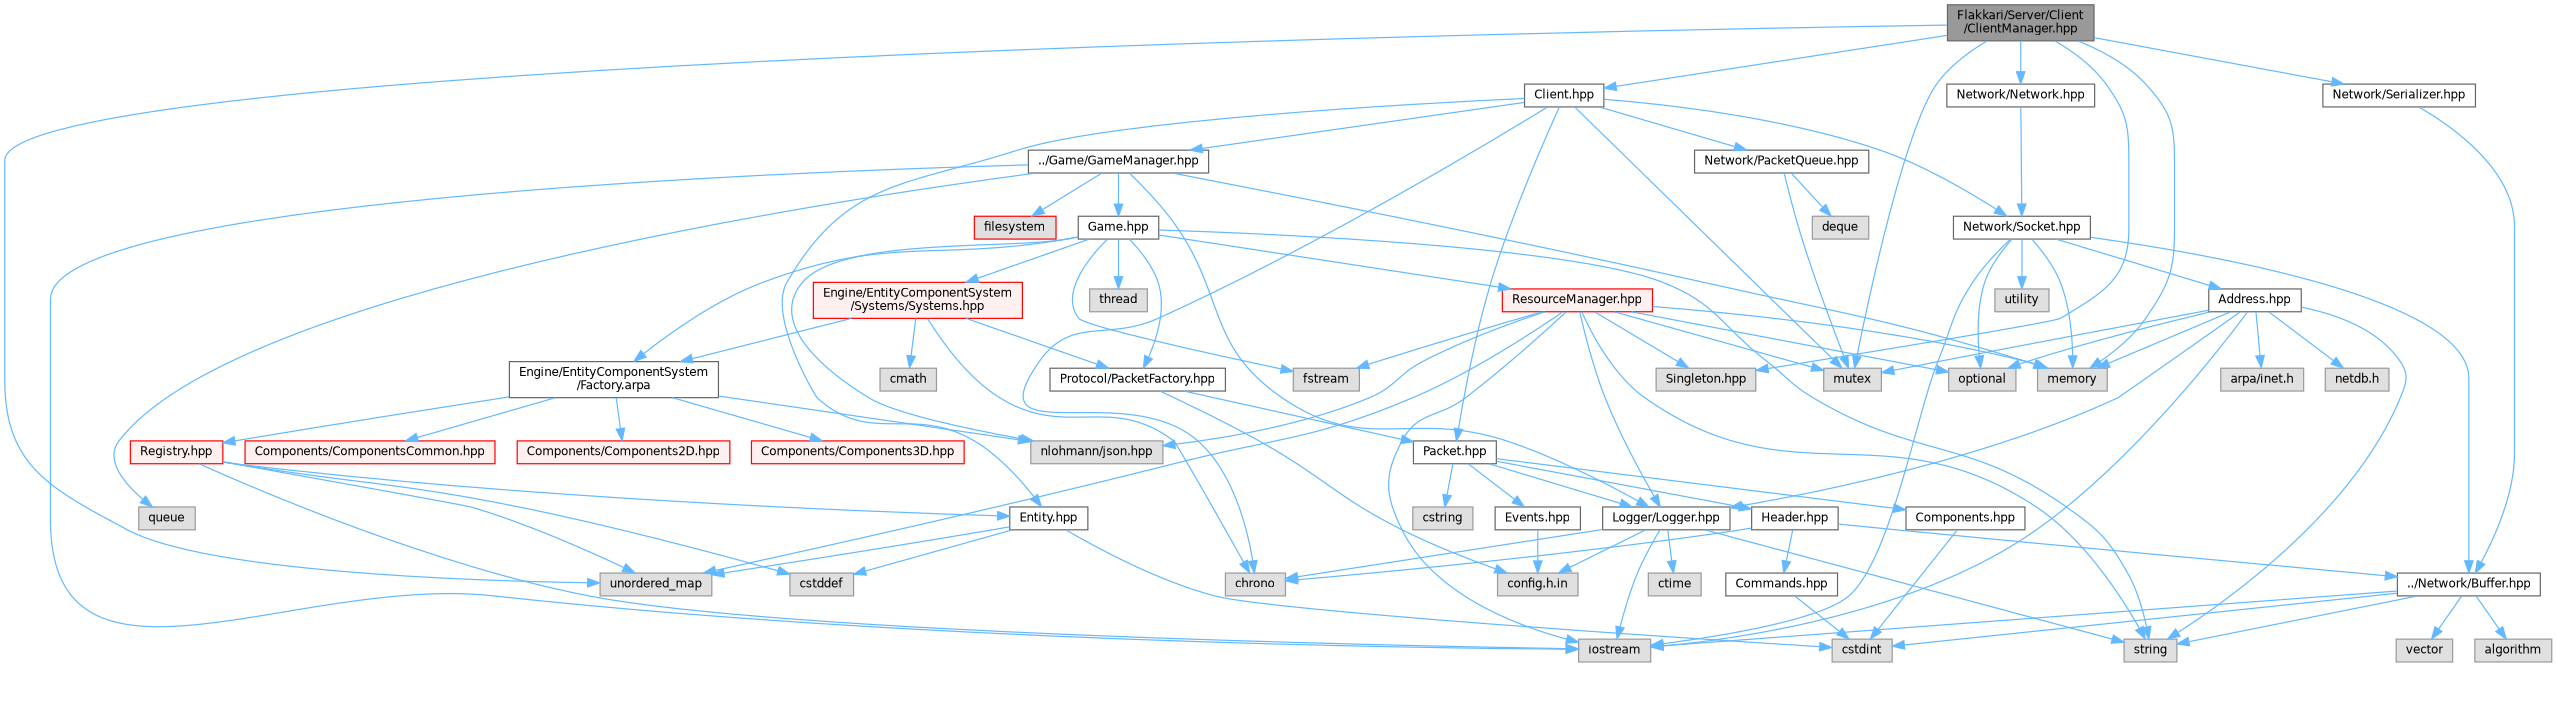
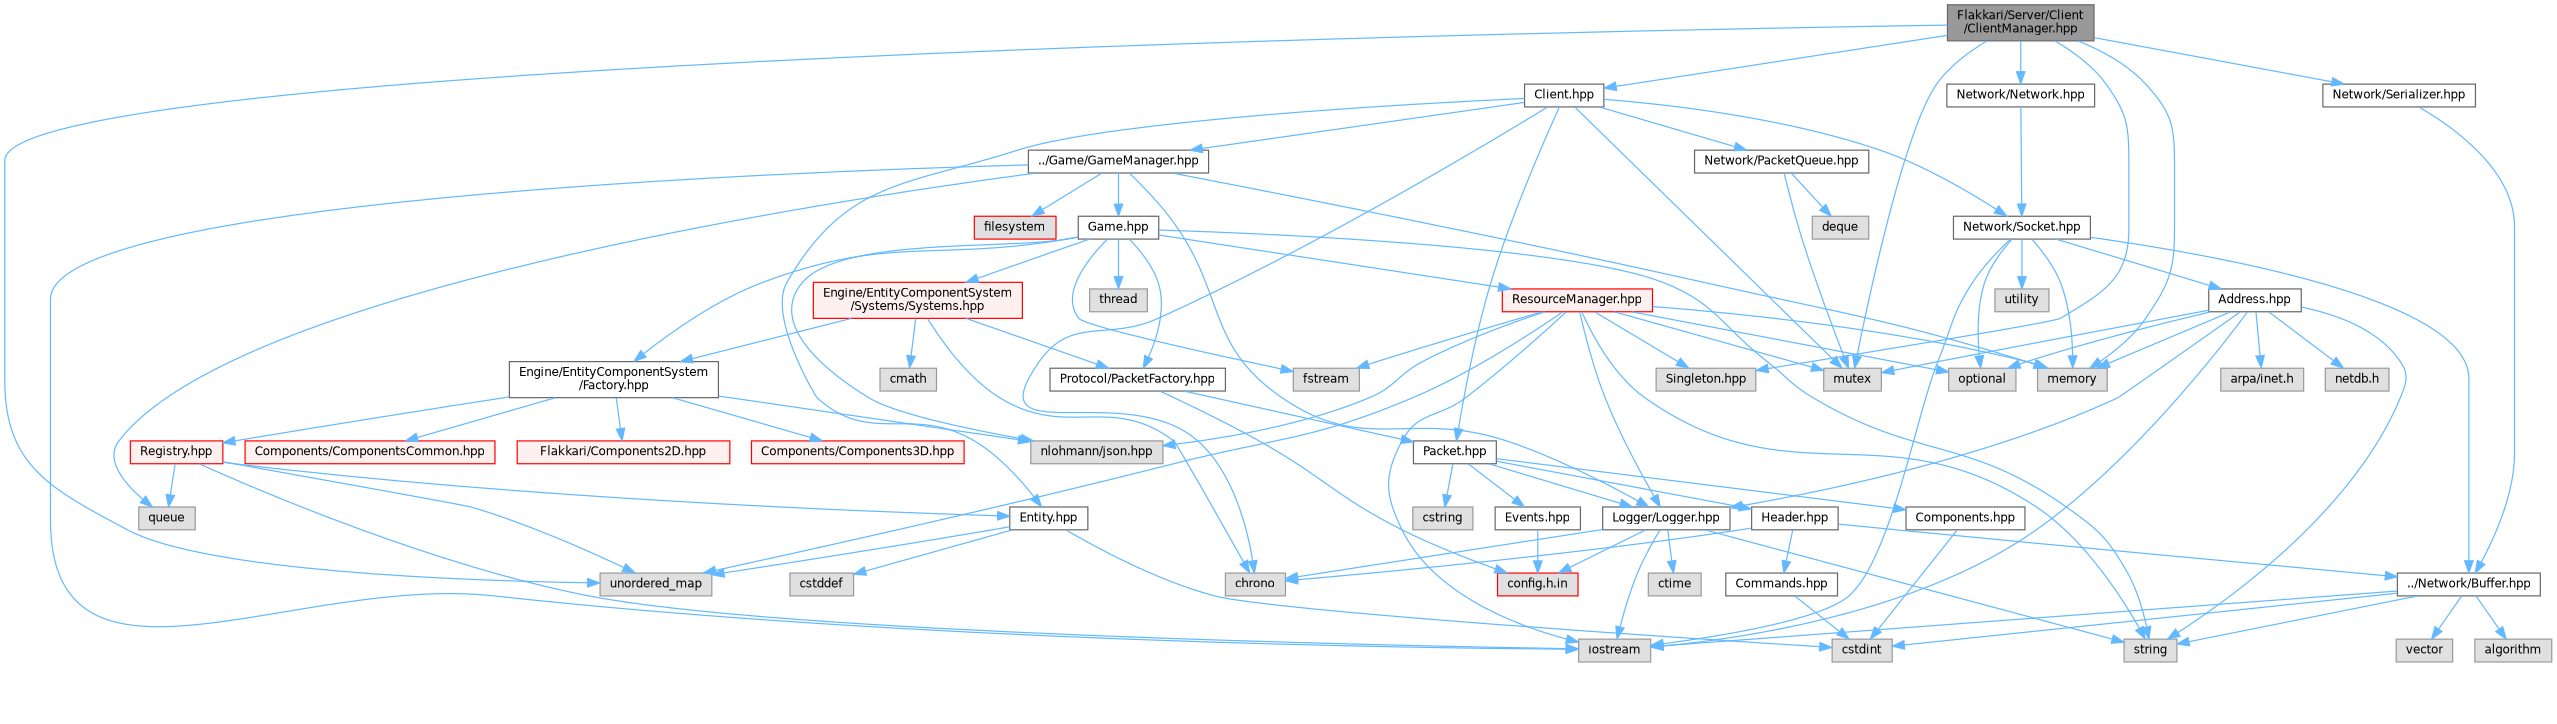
  digraph {
    node [color=grey60 fillcolor="#E0E0E0" fontname=Helvetica fontsize=10 shape=box style=filled]
    edge [color=steelblue1 fontname=Helvetica fontsize=10 labelfontname=Helvetica labelfontsize=10 style=solid]
    n1 [color=gray40 fillcolor=grey60 fontcolor=black height=0.2 label="Flakkari/Server/Client\l/ClientManager.hpp" width=0.4]
    n2 [color=grey40 fillcolor=white height=0.2 label="Client.hpp" width=0.4]
    n3 [height=0.2 label=mutex width=0.4]
    n4 [height=0.2 label=memory width=0.4]
    n5 [height=0.2 label=unordered_map width=0.4]
    n6 [height=0.2 label="Singleton.hpp" width=0.4]
    n7 [color=grey40 fillcolor=white height=0.2 label="Network/Network.hpp" width=0.4]
    n8 [color=grey40 fillcolor=white height=0.2 label="Network/Serializer.hpp" width=0.4]
    n9 [height=0.2 label=chrono width=0.4]
    n10 [color=grey40 fillcolor=white height=0.2 label="../Game/GameManager.hpp" width=0.4]
    n11 [color=grey40 fillcolor=white height=0.2 label="Entity.hpp" width=0.4]
    n12 [color=grey40 fillcolor=white height=0.2 label="Packet.hpp" width=0.4]
    n13 [color=grey40 fillcolor=white height=0.2 label="Network/PacketQueue.hpp" width=0.4]
    n14 [color=grey40 fillcolor=white height=0.2 label="Network/Socket.hpp" width=0.4]
    n15 [color=grey40 fillcolor=white height=0.2 label="../Network/Buffer.hpp" width=0.4]
    n16 [color=red height=0.2 label=filesystem width=0.4]
    n17 [height=0.2 label=iostream width=0.4]
    n18 [height=0.2 label=queue width=0.4]
    n19 [color=grey40 fillcolor=white height=0.2 label="Game.hpp" width=0.4]
    n20 [color=grey40 fillcolor=white height=0.2 label="Logger/Logger.hpp" width=0.4]
    n21 [height=0.2 label=cstddef width=0.4]
    n22 [height=0.2 label=cstdint width=0.4]
    n23 [color=grey40 fillcolor=white height=0.2 label="Components.hpp" width=0.4]
    n24 [color=grey40 fillcolor=white height=0.2 label="Events.hpp" width=0.4]
    n25 [color=grey40 fillcolor=white height=0.2 label="Header.hpp" width=0.4]
    n26 [height=0.2 label=cstring width=0.4]
    n27 [height=0.2 label=deque width=0.4]
    n28 [height=0.2 label=optional width=0.4]
    n29 [color=grey40 fillcolor=white height=0.2 label="Address.hpp" width=0.4]
    n30 [height=0.2 label=utility width=0.4]
    n31 [height=0.2 label=fstream width=0.4]
    n32 [height=0.2 label="nlohmann/json.hpp" width=0.4]
    n33 [height=0.2 label=string width=0.4]
    n34 [height=0.2 label=thread width=0.4]
-   n35 [color=grey40 fillcolor=white height=0.2 label="Engine/EntityComponentSystem\l/Factory.arpa" width=0.4]
+   n35 [color=grey40 fillcolor=white height=0.2 label="Engine/EntityComponentSystem\l/Factory.hpp" width=0.4]
    n36 [color=red fillcolor="#FFF0F0" height=0.2 label="Engine/EntityComponentSystem\l/Systems/Systems.hpp" width=0.4]
    n37 [color=grey40 fillcolor=white height=0.2 label="Protocol/PacketFactory.hpp" width=0.4]
    n38 [color=red fillcolor="#FFF0F0" height=0.2 label="ResourceManager.hpp" width=0.4]
-   n39 [height=0.2 label="config.h.in" width=0.4]
+   n39 [color=red height=0.2 label="config.h.in" width=0.4]
    n40 [height=0.2 label=ctime width=0.4]
    n41 [color=red fillcolor="#FFF0F0" height=0.2 label="Registry.hpp" width=0.4]
-   n42 [color=red fillcolor="#FFF0F0" height=0.2 label="Components/Components2D.hpp" width=0.4]
+   n42 [color=red fillcolor="#FFF0F0" height=0.2 label="Flakkari/Components2D.hpp" width=0.4]
    n43 [color=red fillcolor="#FFF0F0" height=0.2 label="Components/Components3D.hpp" width=0.4]
    n44 [color=red fillcolor="#FFF0F0" height=0.2 label="Components/ComponentsCommon.hpp" width=0.4]
    n45 [height=0.2 label=cmath width=0.4]
    n46 [color=grey40 fillcolor=white height=0.2 label="Commands.hpp" width=0.4]
    n47 [height=0.2 label=algorithm width=0.4]
    n48 [height=0.2 label=vector width=0.4]
    n49 [height=0.2 label="arpa/inet.h" width=0.4]
    n50 [height=0.2 label="netdb.h" width=0.4]
    n1 -> n2
    n1 -> n3
    n1 -> n4
    n1 -> n5
    n1 -> n6
    n1 -> n7
    n1 -> n8
    n2 -> n3
    n2 -> n9
    n2 -> n10
    n2 -> n11
    n2 -> n12
    n2 -> n13
    n2 -> n14
    n7 -> n14
    n8 -> n15
    n10 -> n4
    n10 -> n16
    n10 -> n17
    n10 -> n18
    n10 -> n19
    n10 -> n20
    n11 -> n5
    n11 -> n21
    n11 -> n22
    n12 -> n20
    n12 -> n23
    n12 -> n24
    n12 -> n25
    n12 -> n26
    n13 -> n3
    n13 -> n27
    n14 -> n4
    n14 -> n15
    n14 -> n17
    n14 -> n28
    n14 -> n29
    n14 -> n30
    n15 -> n17
    n15 -> n22
    n15 -> n33
    n15 -> n47
    n15 -> n48
    n19 -> n31
    n19 -> n32
    n19 -> n33
    n19 -> n34
    n19 -> n35
    n19 -> n36
    n19 -> n37
    n19 -> n38
    n20 -> n9
    n20 -> n17
    n20 -> n33
    n20 -> n39
    n20 -> n40
    n23 -> n22
    n24 -> n39
    n25 -> n9
    n25 -> n15
    n25 -> n46
    n29 -> n3
    n29 -> n4
    n29 -> n17
    n29 -> n20
    n29 -> n28
    n29 -> n33
    n29 -> n49
    n29 -> n50
    n35 -> n32
    n35 -> n41
    n35 -> n42
    n35 -> n43
    n35 -> n44
    n36 -> n9
    n36 -> n35
    n36 -> n37
    n36 -> n45
    n37 -> n12
    n37 -> n39
    n38 -> n3
    n38 -> n4
    n38 -> n5
    n38 -> n6
    n38 -> n17
    n38 -> n20
    n38 -> n28
    n38 -> n31
    n38 -> n32
    n38 -> n33
    n41 -> n5
    n41 -> n11
    n41 -> n17
-   n41 -> n21
+   n41 -> n18
    n46 -> n22
  }
